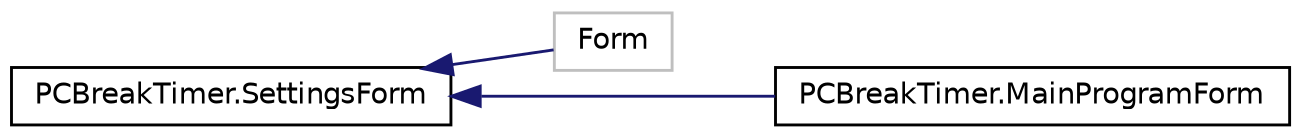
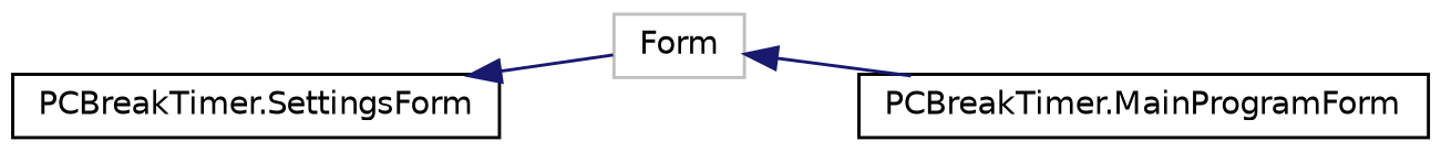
  digraph {
    rankdir=LR
    node [color=black fillcolor=white fontname=Helvetica fontsize=10 shape=record style=filled]
    edge [color=midnightblue dir=back fontname=Helvetica fontsize=10 labelfontname=Helvetica labelfontsize=10 style=solid]
    n1 [color=grey75 height=0.2 label=Form width=0.4]
    n2 [height=0.2 label="PCBreakTimer.MainProgramForm" width=0.4]
    n3 [height=0.2 label="PCBreakTimer.SettingsForm" width=0.4]
-   n3 -> n2
+   n1 -> n2
    n3 -> n1
  }
